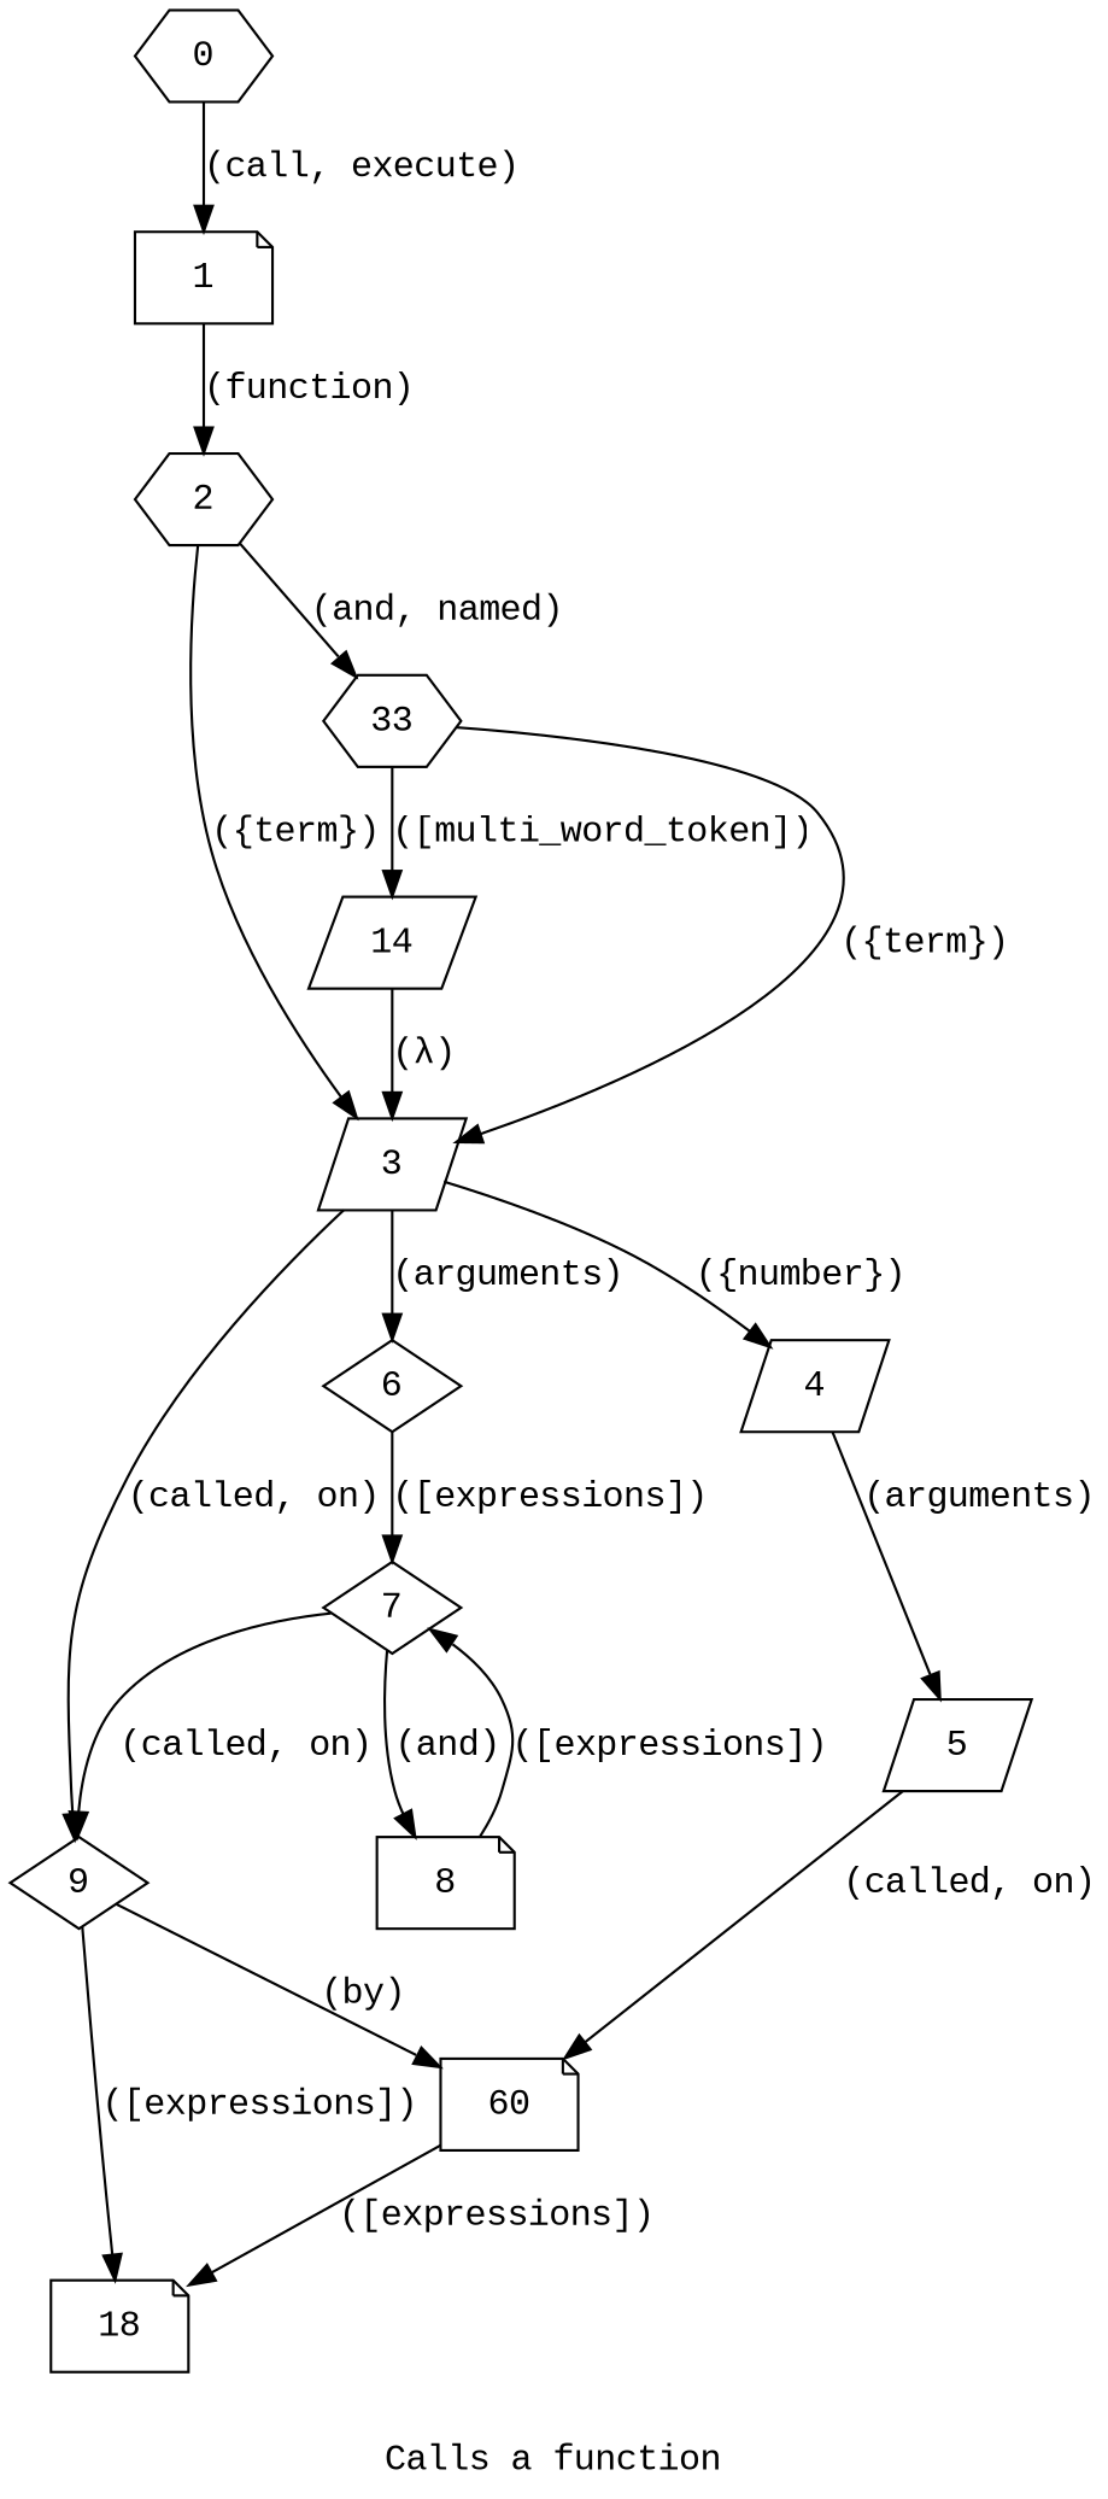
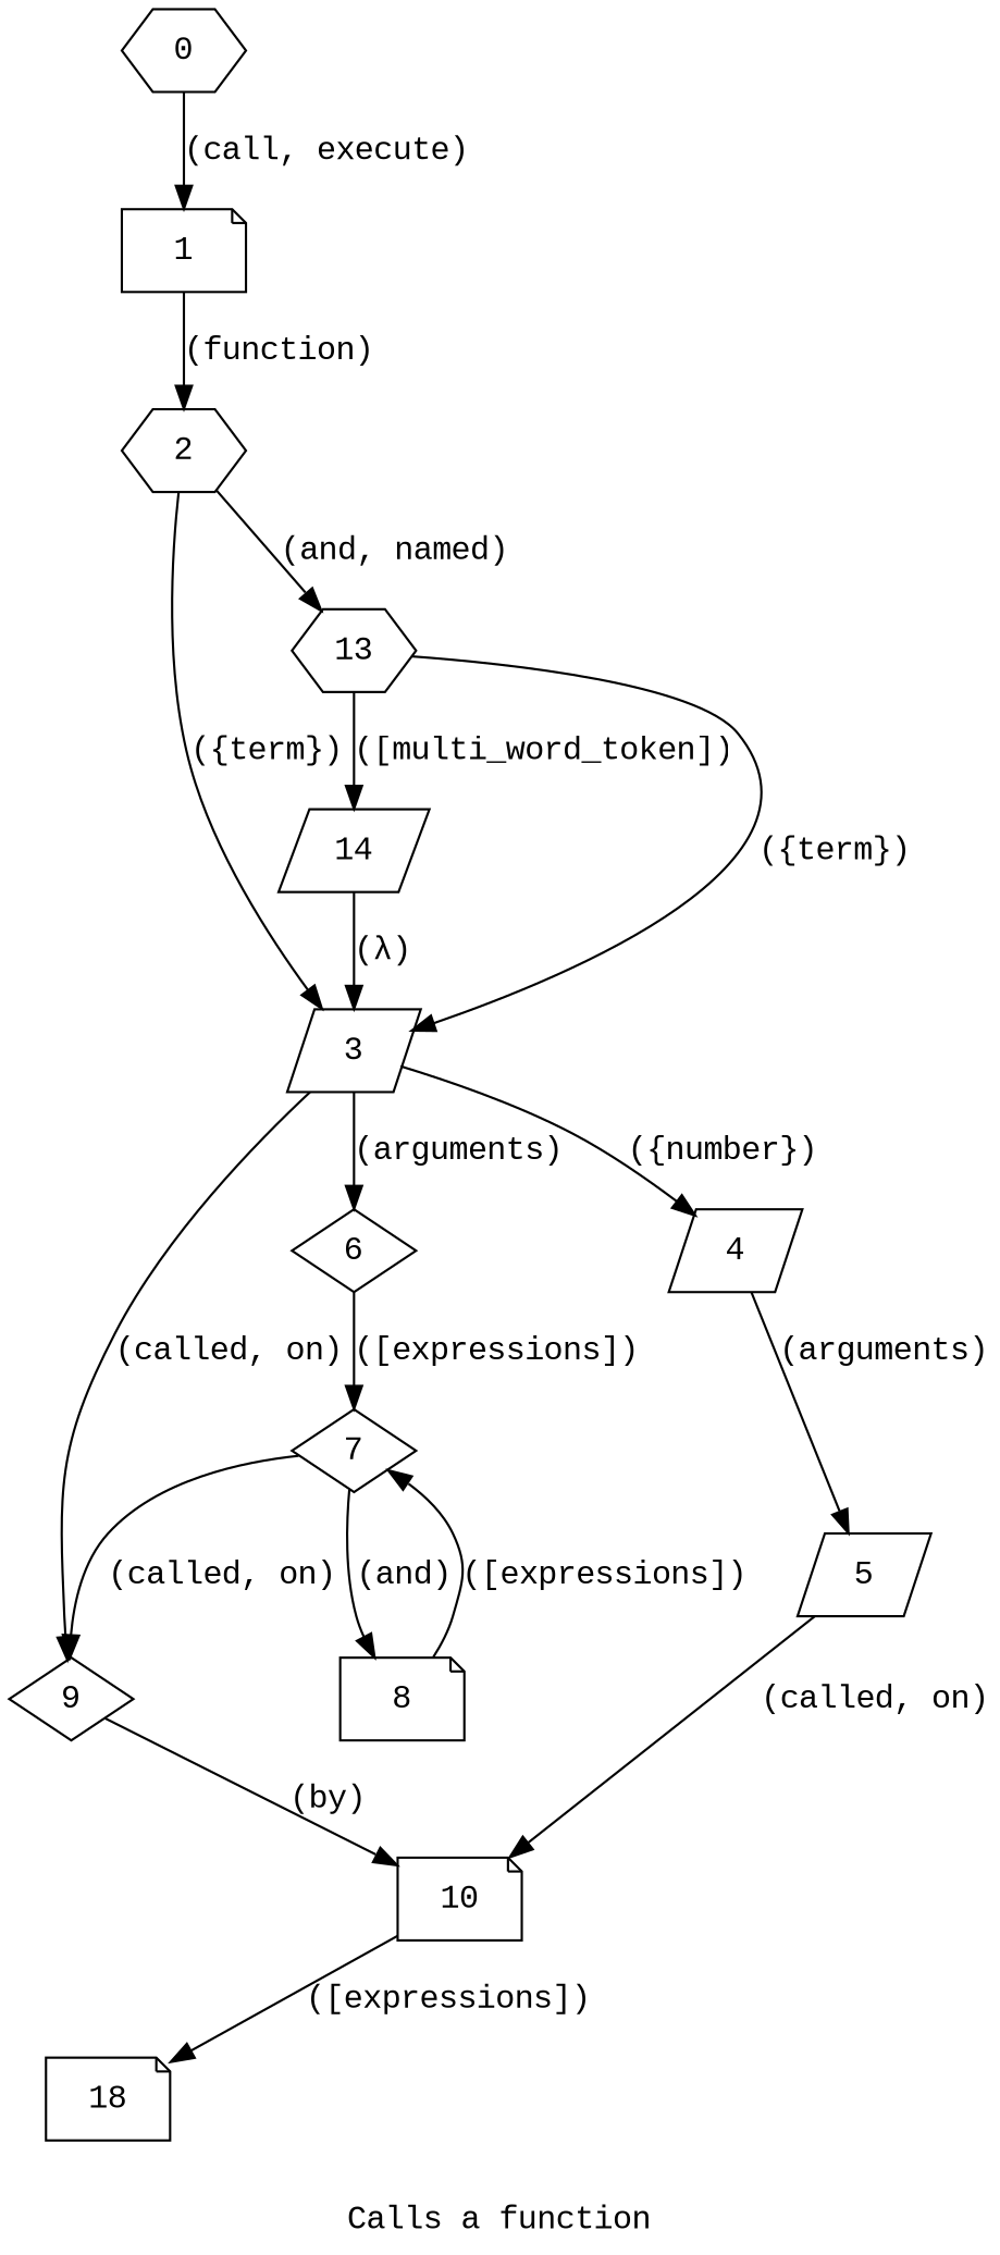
  digraph {
    desc="Calls a function with the specified arguments in the desired caller"
    fontname="Liberation Mono"
    label="Calls a function"
    lang="en-US"
    langName=English
    priority=2
    rankdir=TB
    title="Calls a function"
    node [fontname="Liberation Mono" shape=parallelogram]
    edge [fontname="Liberation Mono"]
    2 [shape=hexagon]
-   13 [shape=hexagon label=33]
+   13 [shape=hexagon]
    3
    5
    7 [shape=diamond]
    9 [shape=diamond]
-   10 [shape=note label=60]
+   10 [shape=note]
    14
    4
    6 [shape=diamond]
    8 [shape=note]
    n12 [label=18 shape=note]
    0 [shape=hexagon]
    1 [shape=note]
    subgraph sub_1 {
      2
      13
    }
    subgraph sub_2 {
      3
      5
      7
    }
    subgraph sub_3 {
      9
      10
    }
    2 -> 13 [label="(and, named)"]
    2 -> 3 [label="({term})" store=functionName]
    13 -> 3 [label="({term})" store=functionName]
    13 -> 14 [extraArgs="{\"case\": \"camel\"}" label="([multi_word_token])" store=functionName]
    3 -> 9 [label="(called, on)"]
    3 -> 4 [label="({number})" store=argsNumber]
    3 -> 6 [label="(arguments)"]
    5 -> 10 [label="(called, on)"]
    7 -> 9 [label="(called, on)"]
    7 -> 8 [label="(and)"]
    9 -> 10 [label="(by)"]
-   9 -> n12 [label="([expressions])" store=caller]
    10 -> n12 [label="([expressions])" store=caller]
    14 -> 3 [label="(λ)"]
    4 -> 5 [label="(arguments)"]
    6 -> 7 [label="([expressions])" store=args]
    8 -> 7 [label="([expressions])" store=args]
    0 -> 1 [label="(call, execute)"]
    1 -> 2 [label="(function)"]
  }
